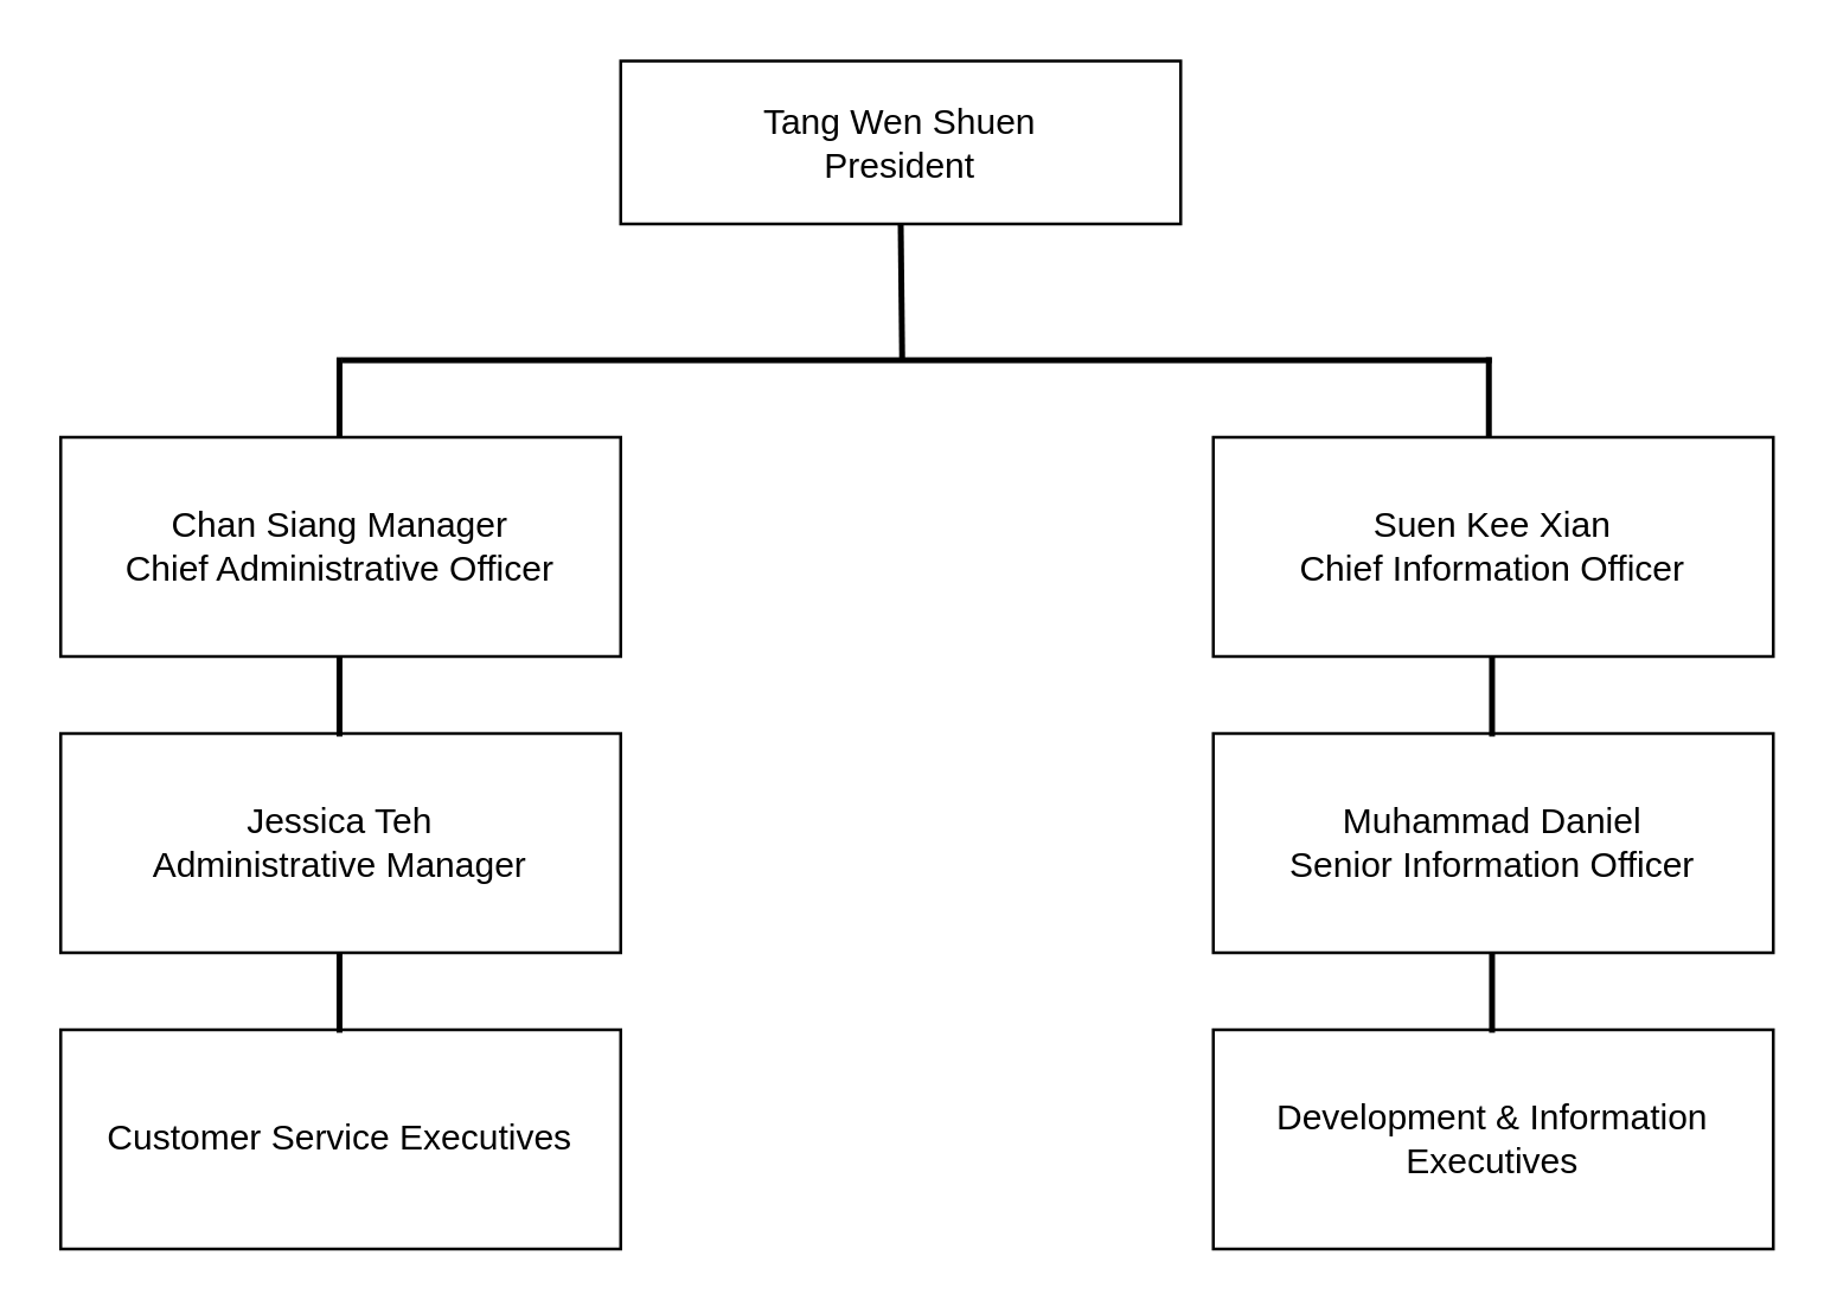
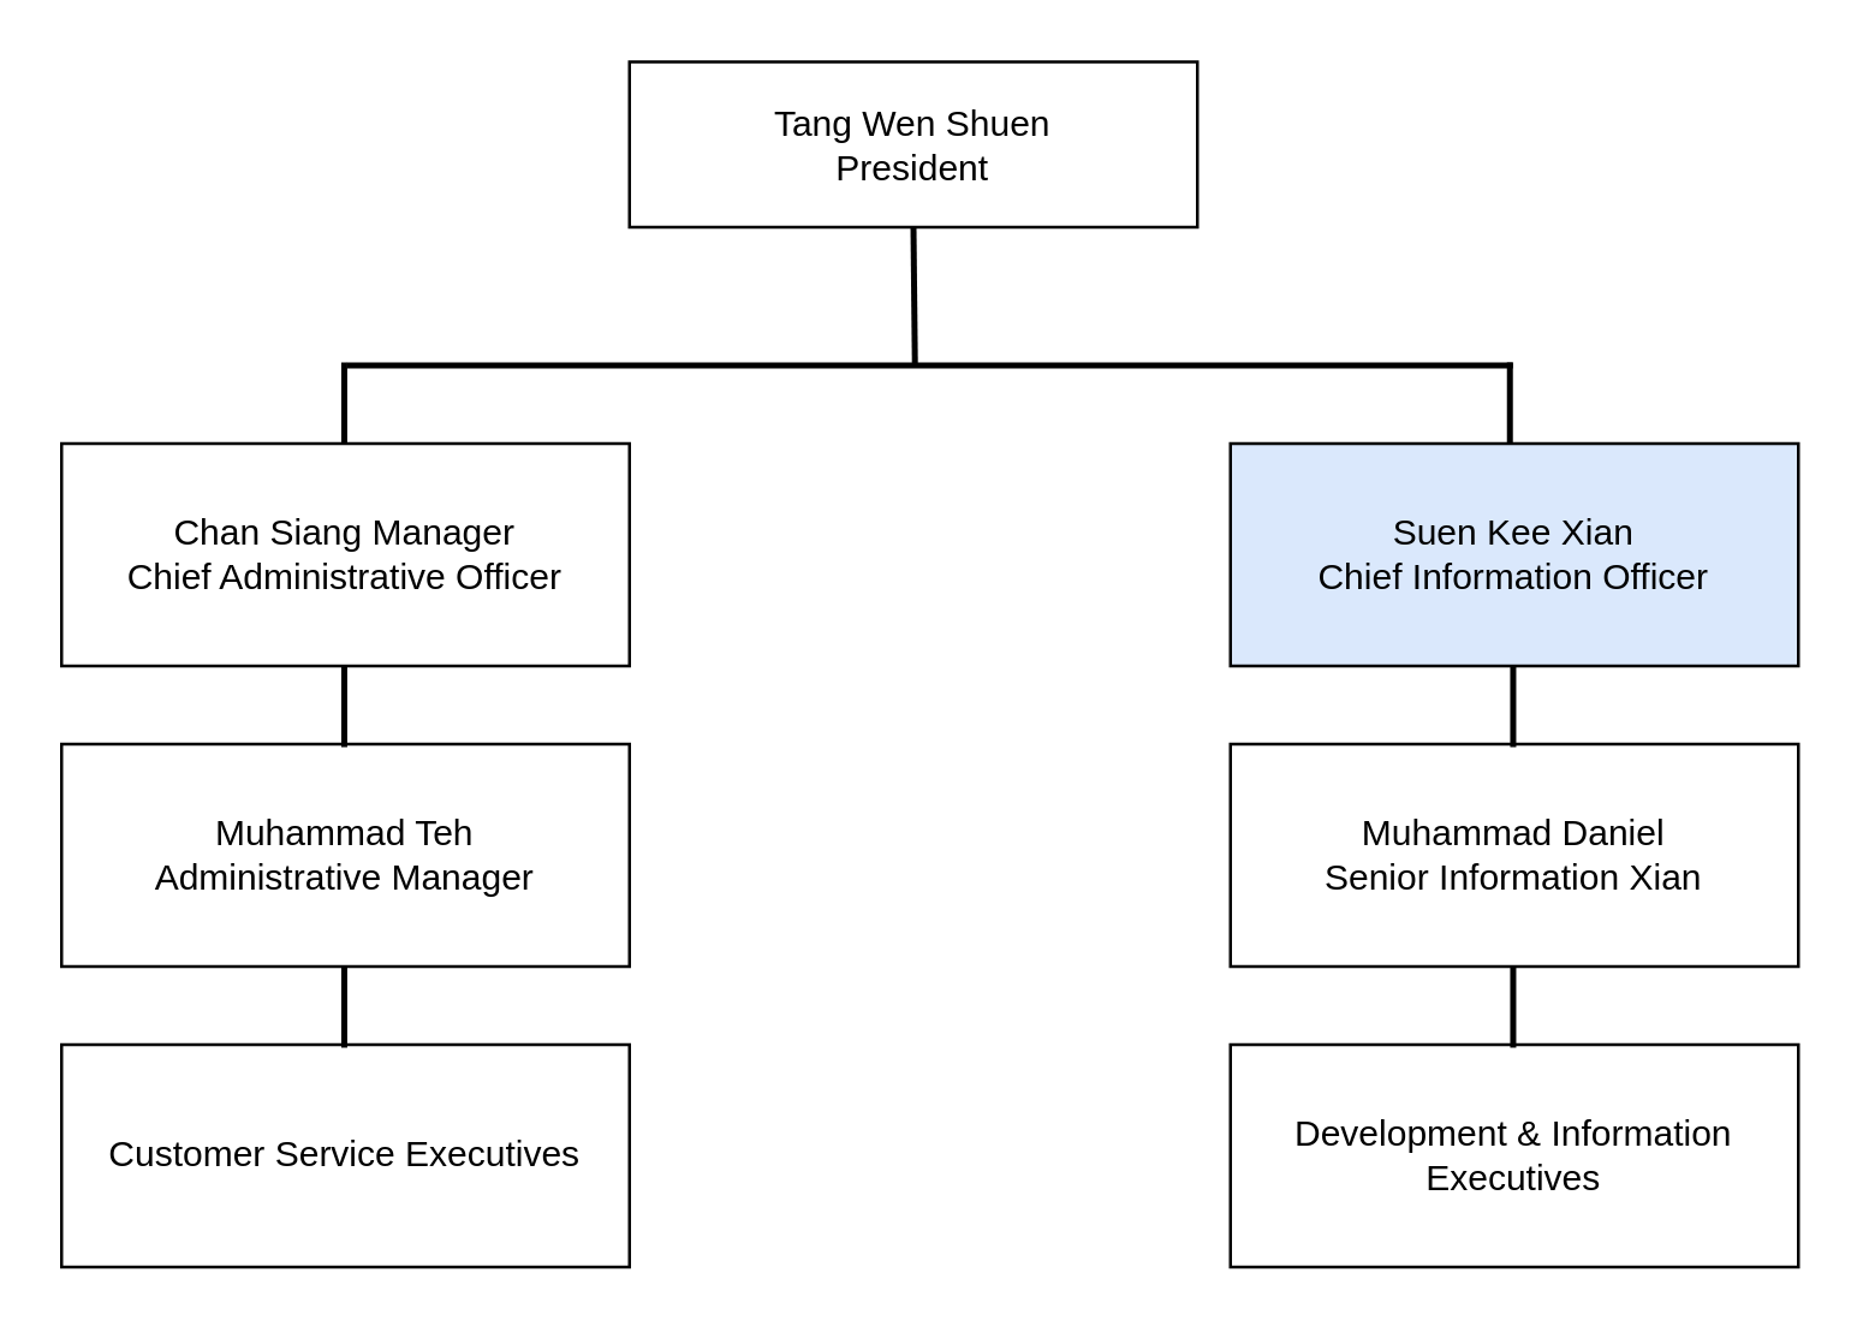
  <mxCell id="0" />
  <mxCell id="1" parent="0" />
  <mxCell id="2" value="Tang Wen Shuen&lt;br&gt;President" style="rounded=0;whiteSpace=wrap;html=1;" vertex="1" parent="1"><mxGeometry x="209" y="20" width="189" height="55" as="geometry" /></mxCell>
  <mxCell id="3" value="" style="endArrow=none;html=1;rounded=0;fontFamily=Times New Roman;entryX=0.5;entryY=1;entryDx=0;entryDy=0;strokeWidth=2;" edge="1" parent="1" target="2"><mxGeometry width="50" height="50" relative="1" as="geometry"><mxPoint x="304" y="121" as="sourcePoint" /><mxPoint x="384" y="174" as="targetPoint" /></mxGeometry></mxCell>
  <mxCell id="4" value="" style="endArrow=none;html=1;rounded=0;fontFamily=Times New Roman;strokeWidth=2;" edge="1" parent="1"><mxGeometry width="50" height="50" relative="1" as="geometry"><mxPoint x="115" y="121" as="sourcePoint" /><mxPoint x="503" y="121" as="targetPoint" /></mxGeometry></mxCell>
  <mxCell id="5" value="" style="endArrow=none;html=1;rounded=0;fontFamily=Times New Roman;entryX=0.5;entryY=1;entryDx=0;entryDy=0;strokeWidth=2;" edge="1" parent="1"><mxGeometry width="50" height="50" relative="1" as="geometry"><mxPoint x="114.08" y="147" as="sourcePoint" /><mxPoint x="114.08" y="120" as="targetPoint" /></mxGeometry></mxCell>
  <mxCell id="6" value="" style="endArrow=none;html=1;rounded=0;fontFamily=Times New Roman;entryX=0.5;entryY=1;entryDx=0;entryDy=0;strokeWidth=2;" edge="1" parent="1"><mxGeometry width="50" height="50" relative="1" as="geometry"><mxPoint x="502" y="147" as="sourcePoint" /><mxPoint x="502" y="120" as="targetPoint" /></mxGeometry></mxCell>
  <mxCell id="7" value="Chan Siang Manager&lt;br&gt;Chief Administrative Officer" style="rounded=0;whiteSpace=wrap;html=1;" vertex="1" parent="1"><mxGeometry x="20" y="147" width="189" height="74" as="geometry" /></mxCell>
- <mxCell id="8" value="Suen Kee Xian&lt;br&gt;Chief Information Officer" style="rounded=0;whiteSpace=wrap;html=1;" vertex="1" parent="1"><mxGeometry x="409" y="147" width="189" height="74" as="geometry" /></mxCell>
- <mxCell id="9" value="Jessica Teh&lt;br&gt;Administrative Manager" style="rounded=0;whiteSpace=wrap;html=1;" vertex="1" parent="1"><mxGeometry x="20" y="247" width="189" height="74" as="geometry" /></mxCell>
- <mxCell id="10" value="Muhammad Daniel&lt;br&gt;Senior Information Officer" style="rounded=0;whiteSpace=wrap;html=1;" vertex="1" parent="1"><mxGeometry x="409" y="247" width="189" height="74" as="geometry" /></mxCell>
+ <mxCell id="8" value="Suen Kee Xian&lt;br&gt;Chief Information Officer" style="rounded=0;whiteSpace=wrap;html=1;fillColor=#dae8fc;" vertex="1" parent="1"><mxGeometry x="409" y="147" width="189" height="74" as="geometry" /></mxCell>
+ <mxCell id="9" value="Muhammad Teh&lt;br&gt;Administrative Manager" style="rounded=0;whiteSpace=wrap;html=1;" vertex="1" parent="1"><mxGeometry x="20" y="247" width="189" height="74" as="geometry" /></mxCell>
+ <mxCell id="10" value="Muhammad Daniel&lt;br&gt;Senior Information Xian" style="rounded=0;whiteSpace=wrap;html=1;" vertex="1" parent="1"><mxGeometry x="409" y="247" width="189" height="74" as="geometry" /></mxCell>
  <mxCell id="11" value="" style="endArrow=none;html=1;rounded=0;fontFamily=Times New Roman;entryX=0.5;entryY=1;entryDx=0;entryDy=0;strokeWidth=2;" edge="1" parent="1"><mxGeometry width="50" height="50" relative="1" as="geometry"><mxPoint x="114.08" y="248" as="sourcePoint" /><mxPoint x="114.08" y="221" as="targetPoint" /></mxGeometry></mxCell>
  <mxCell id="12" value="" style="endArrow=none;html=1;rounded=0;fontFamily=Times New Roman;entryX=0.5;entryY=1;entryDx=0;entryDy=0;strokeWidth=2;" edge="1" parent="1"><mxGeometry width="50" height="50" relative="1" as="geometry"><mxPoint x="503.08" y="248" as="sourcePoint" /><mxPoint x="503.08" y="221" as="targetPoint" /></mxGeometry></mxCell>
  <mxCell id="13" value="Customer Service Executives" style="rounded=0;whiteSpace=wrap;html=1;" vertex="1" parent="1"><mxGeometry x="20" y="347" width="189" height="74" as="geometry" /></mxCell>
  <mxCell id="14" value="" style="endArrow=none;html=1;rounded=0;fontFamily=Times New Roman;entryX=0.5;entryY=1;entryDx=0;entryDy=0;strokeWidth=2;" edge="1" parent="1"><mxGeometry width="50" height="50" relative="1" as="geometry"><mxPoint x="114.08" y="348" as="sourcePoint" /><mxPoint x="114.08" y="321" as="targetPoint" /></mxGeometry></mxCell>
  <mxCell id="15" value="Development &amp;amp; Information Executives" style="rounded=0;whiteSpace=wrap;html=1;" vertex="1" parent="1"><mxGeometry x="409" y="347" width="189" height="74" as="geometry" /></mxCell>
  <mxCell id="16" value="" style="endArrow=none;html=1;rounded=0;fontFamily=Times New Roman;entryX=0.5;entryY=1;entryDx=0;entryDy=0;strokeWidth=2;" edge="1" parent="1"><mxGeometry width="50" height="50" relative="1" as="geometry"><mxPoint x="503.08" y="348" as="sourcePoint" /><mxPoint x="503.08" y="321" as="targetPoint" /></mxGeometry></mxCell>
